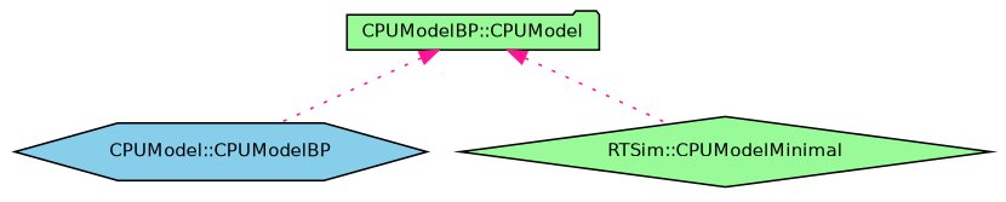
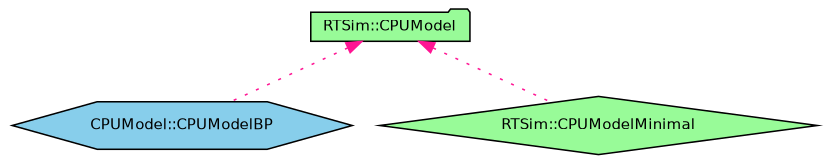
  digraph {
    node [color=black fillcolor=palegreen fontname=Helvetica fontsize=10 style=filled]
    edge [color=deeppink dir=back fontname=Helvetica fontsize=10 labelfontname=Helvetica labelfontsize=10 style=dotted]
-   n1 [fontcolor=black height=0.2 label="CPUModelBP::CPUModel" shape=folder width=0.4]
+   n1 [fontcolor=black height=0.2 label="RTSim::CPUModel" shape=folder width=0.4]
    n2 [fillcolor=skyblue height=0.2 label="CPUModel::CPUModelBP" shape=hexagon width=0.4]
    n3 [height=0.2 label="RTSim::CPUModelMinimal" shape=diamond width=0.4]
    n1 -> n2
    n1 -> n3
  }
